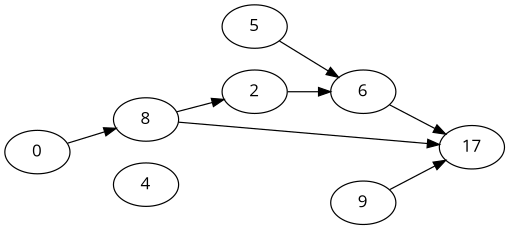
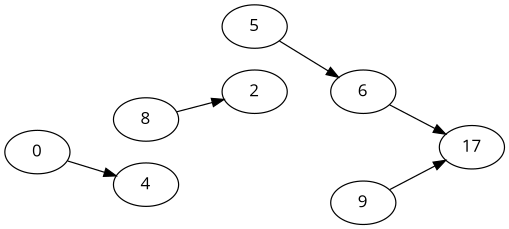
  strict digraph {
    fontname="Open Sans"
    rankdir=LR
    node [fontname="Open Sans" shape=ellipse]
    edge [fontname="Open Sans"]
    n1 [label=17]
    8
    2
    6
    5
    n6 [label=0]
    9
    n8 [label=4]
-   8 -> n1
    8 -> 2
-   2 -> 6
    6 -> n1
    5 -> 6
-   n6 -> 8
+   n6 -> n8
    9 -> n1
  }
